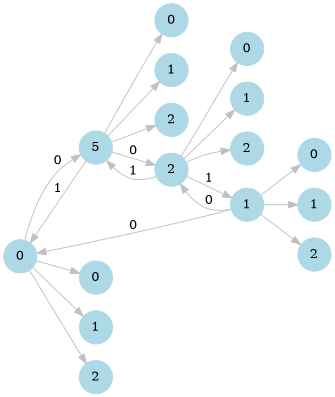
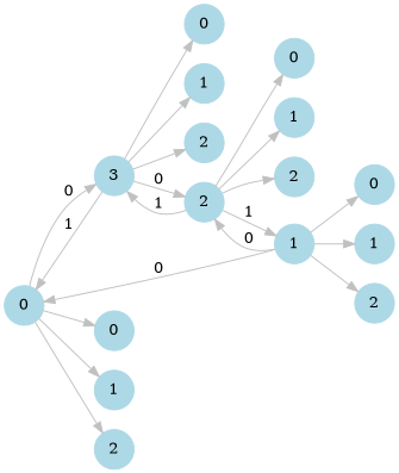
  digraph {
    rankdir=LR
    fontname="DejaVu Serif"
    node [color=lightblue shape=circle style=filled fontname="DejaVu Serif"]
    edge [color=gray penwidth=1 fontname="DejaVu Serif"]
    0
-   3 [label=5]
+   3
    n3 [label=0]
    n4 [label=1]
    n5 [label=2]
    2
    n7 [label=0]
    n8 [label=1]
    n9 [label=2]
    1
    n11 [label=0]
    n12 [label=1]
    n13 [label=2]
    n14 [label=0]
    n15 [label=1]
    n16 [label=2]
    0 -> 3 [label=0]
    0 -> n3
    0 -> n4
    0 -> n5
    3 -> 0 [label=1]
    3 -> 2 [label=0]
    3 -> n7
    3 -> n8
    3 -> n9
    2 -> 3 [label=1]
    2 -> 1 [label=1]
    2 -> n14
    2 -> n15
    2 -> n16
    1 -> 0 [label=0]
    1 -> 2 [label=0]
    1 -> n11
    1 -> n12
    1 -> n13
  }
